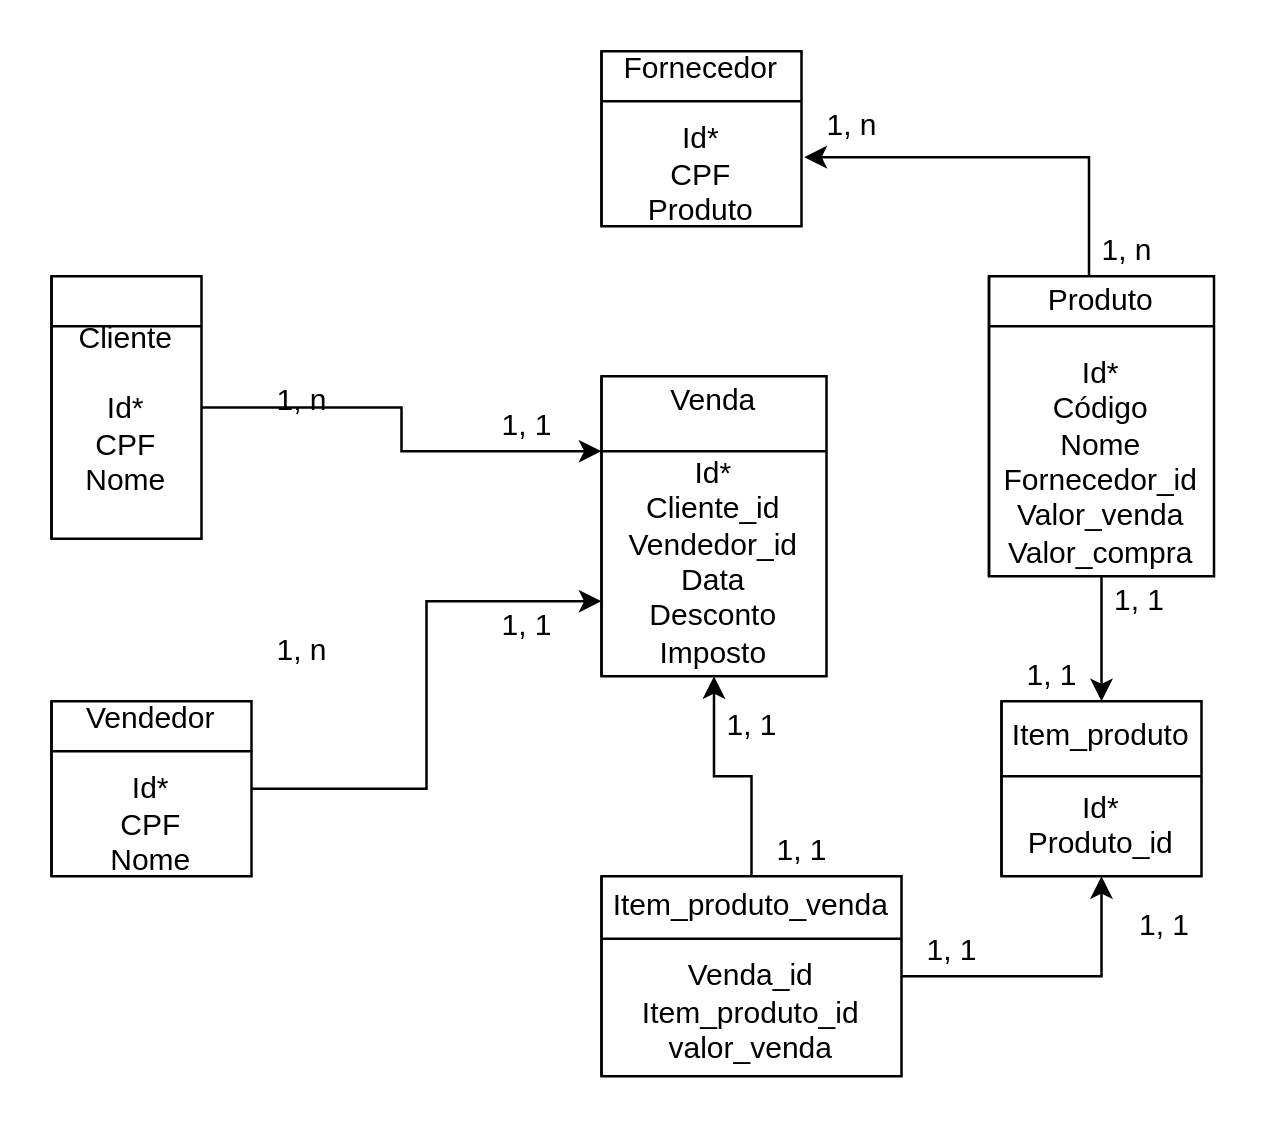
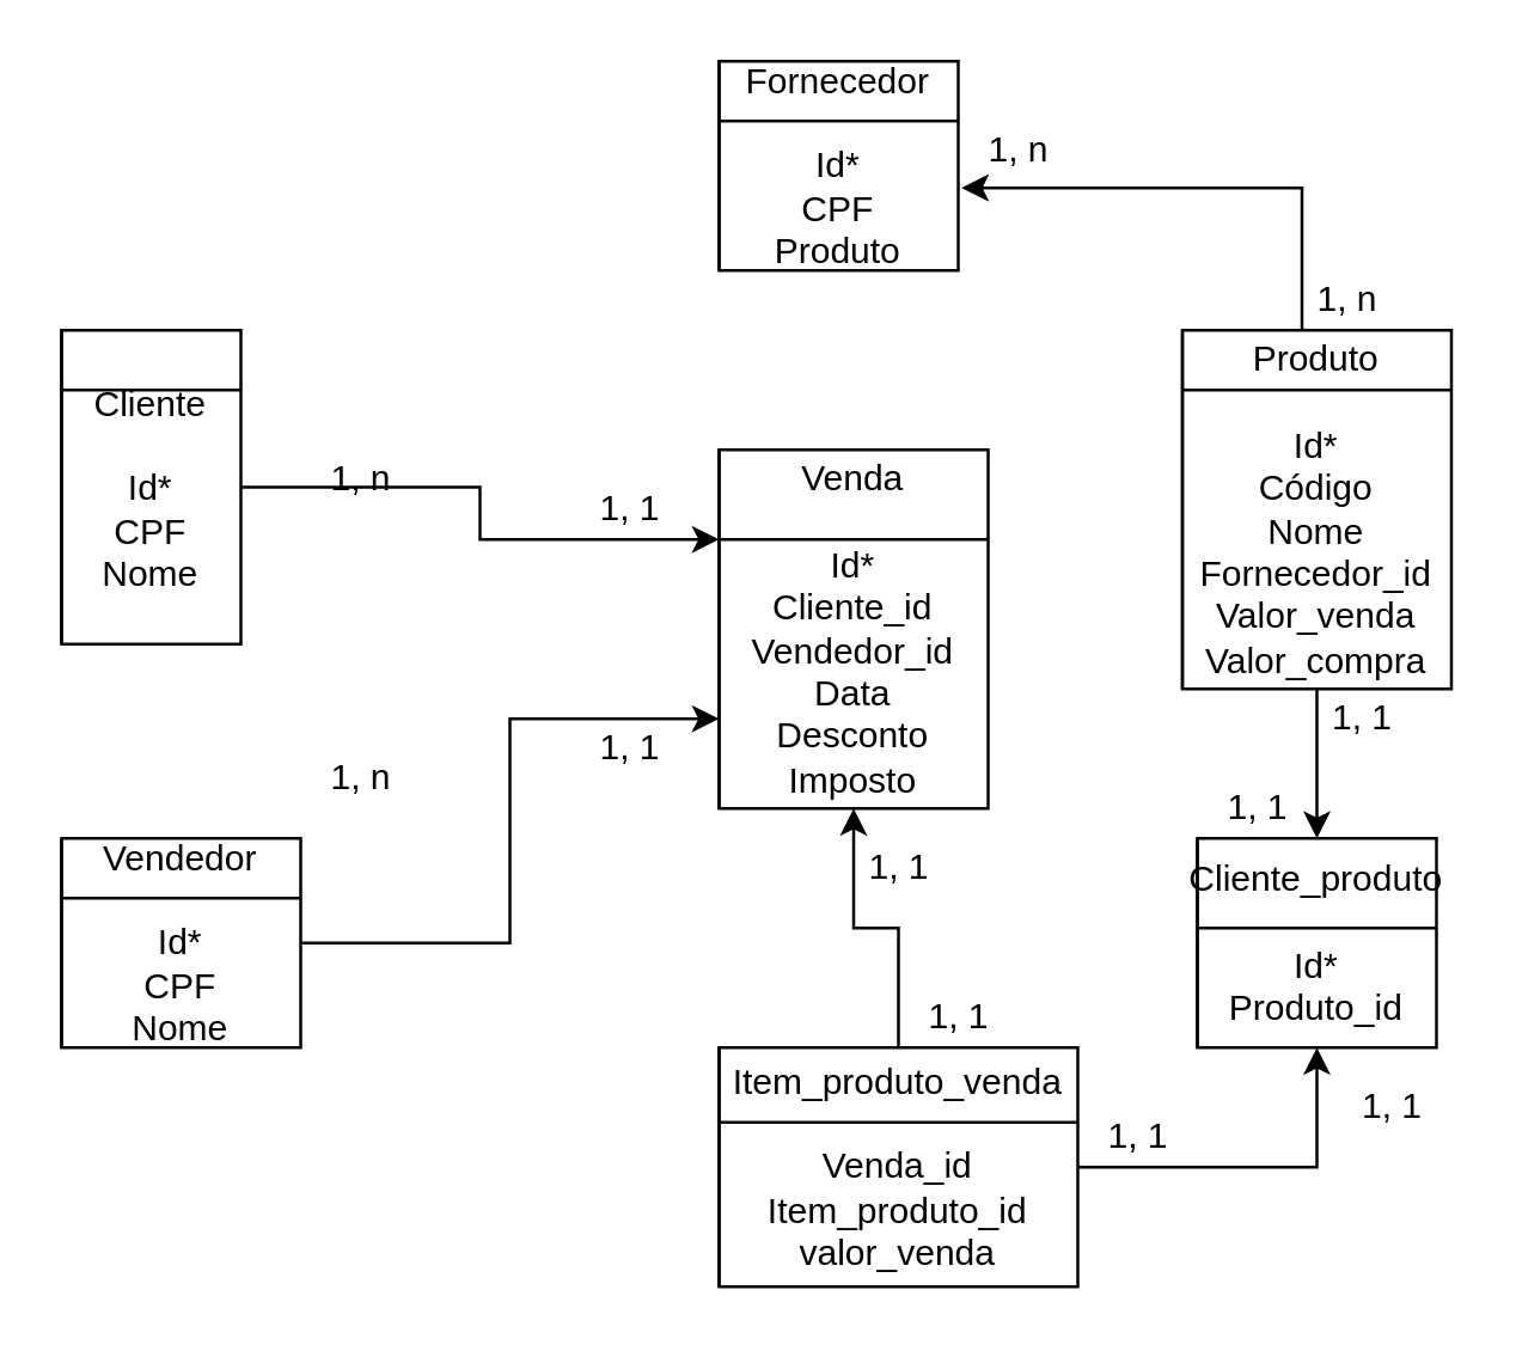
  <mxCell id="0" />
  <mxCell id="1" parent="0" />
  <mxCell id="2" style="edgeStyle=orthogonalEdgeStyle;rounded=0;orthogonalLoop=1;jettySize=auto;html=1;entryX=1.014;entryY=0.605;entryDx=0;entryDy=0;exitX=0.5;exitY=0;exitDx=0;exitDy=0;entryPerimeter=0;" edge="1" parent="1" source="4" target="16"><mxGeometry relative="1" as="geometry"><Array as="points"><mxPoint x="435" y="62" /></Array></mxGeometry></mxCell>
  <mxCell id="3" style="edgeStyle=orthogonalEdgeStyle;rounded=0;orthogonalLoop=1;jettySize=auto;html=1;entryX=0.5;entryY=0;entryDx=0;entryDy=0;" edge="1" parent="1" source="4" target="15"><mxGeometry relative="1" as="geometry" /></mxCell>
  <mxCell id="4" value="Produto&lt;br&gt;&lt;br&gt;Id*&lt;br&gt;Código&lt;br&gt;Nome&lt;br&gt;Fornecedor_id&lt;br&gt;Valor_venda&lt;br&gt;Valor_compra" style="shape=internalStorage;whiteSpace=wrap;html=1;backgroundOutline=1;dx=0;dy=20;" vertex="1" parent="1"><mxGeometry x="395" y="110" width="90" height="120" as="geometry" /></mxCell>
  <mxCell id="5" value="Venda&lt;br&gt;&lt;br&gt;Id*&lt;br&gt;Cliente_id&lt;br&gt;Vendedor_id&lt;br&gt;Data&lt;br&gt;Desconto&lt;br&gt;Imposto" style="shape=internalStorage;whiteSpace=wrap;html=1;backgroundOutline=1;dx=0;dy=30;" vertex="1" parent="1"><mxGeometry x="240" y="150" width="90" height="120" as="geometry" /></mxCell>
  <mxCell id="6" style="edgeStyle=orthogonalEdgeStyle;rounded=0;orthogonalLoop=1;jettySize=auto;html=1;entryX=0;entryY=0.25;entryDx=0;entryDy=0;" edge="1" parent="1" source="7" target="5"><mxGeometry relative="1" as="geometry" /></mxCell>
  <mxCell id="7" value="Cliente&lt;br&gt;&lt;br&gt;Id*&lt;br&gt;CPF&lt;br&gt;Nome" style="shape=internalStorage;whiteSpace=wrap;html=1;backgroundOutline=1;dx=0;dy=20;" vertex="1" parent="1"><mxGeometry x="20" y="110" width="60" height="105" as="geometry" /></mxCell>
  <mxCell id="8" style="edgeStyle=orthogonalEdgeStyle;rounded=0;orthogonalLoop=1;jettySize=auto;html=1;entryX=0;entryY=0.75;entryDx=0;entryDy=0;" edge="1" parent="1" source="9" target="5"><mxGeometry relative="1" as="geometry" /></mxCell>
  <mxCell id="9" value="Vendedor&lt;br&gt;&lt;br&gt;Id*&lt;br&gt;CPF&lt;br&gt;Nome" style="shape=internalStorage;whiteSpace=wrap;html=1;backgroundOutline=1;dx=0;dy=20;" vertex="1" parent="1"><mxGeometry x="20" y="280" width="80" height="70" as="geometry" /></mxCell>
  <mxCell id="10" value="1, n" style="text;html=1;align=center;verticalAlign=middle;resizable=0;points=[];autosize=1;" vertex="1" parent="1"><mxGeometry x="430" y="90" width="40" height="20" as="geometry" /></mxCell>
  <mxCell id="11" value="1, n" style="text;html=1;align=center;verticalAlign=middle;resizable=0;points=[];autosize=1;" vertex="1" parent="1"><mxGeometry x="100" y="150" width="40" height="20" as="geometry" /></mxCell>
  <mxCell id="12" value="1, 1" style="text;html=1;align=center;verticalAlign=middle;resizable=0;points=[];autosize=1;" vertex="1" parent="1"><mxGeometry x="190" y="160" width="40" height="20" as="geometry" /></mxCell>
  <mxCell id="13" value="1, n" style="text;html=1;align=center;verticalAlign=middle;resizable=0;points=[];autosize=1;" vertex="1" parent="1"><mxGeometry x="100" y="250" width="40" height="20" as="geometry" /></mxCell>
  <mxCell id="14" value="1, 1" style="text;html=1;align=center;verticalAlign=middle;resizable=0;points=[];autosize=1;" vertex="1" parent="1"><mxGeometry x="190" y="240" width="40" height="20" as="geometry" /></mxCell>
- <mxCell id="15" value="Item_produto&lt;br&gt;&lt;br&gt;Id*&lt;br&gt;Produto_id" style="shape=internalStorage;whiteSpace=wrap;html=1;backgroundOutline=1;dx=0;dy=30;" vertex="1" parent="1"><mxGeometry x="400" y="280" width="80" height="70" as="geometry" /></mxCell>
+ <mxCell id="15" value="Cliente_produto&lt;br&gt;&lt;br&gt;Id*&lt;br&gt;Produto_id" style="shape=internalStorage;whiteSpace=wrap;html=1;backgroundOutline=1;dx=0;dy=30;" vertex="1" parent="1"><mxGeometry x="400" y="280" width="80" height="70" as="geometry" /></mxCell>
  <mxCell id="16" value="Fornecedor&lt;br&gt;&lt;br&gt;Id*&lt;br&gt;CPF&lt;br&gt;Produto" style="shape=internalStorage;whiteSpace=wrap;html=1;backgroundOutline=1;dx=0;dy=20;" vertex="1" parent="1"><mxGeometry x="240" y="20" width="80" height="70" as="geometry" /></mxCell>
  <mxCell id="17" style="edgeStyle=orthogonalEdgeStyle;rounded=0;orthogonalLoop=1;jettySize=auto;html=1;entryX=0.5;entryY=1;entryDx=0;entryDy=0;" edge="1" parent="1" source="19" target="5"><mxGeometry relative="1" as="geometry" /></mxCell>
  <mxCell id="18" style="edgeStyle=orthogonalEdgeStyle;rounded=0;orthogonalLoop=1;jettySize=auto;html=1;entryX=0.5;entryY=1;entryDx=0;entryDy=0;" edge="1" parent="1" source="19" target="15"><mxGeometry relative="1" as="geometry" /></mxCell>
  <mxCell id="19" value="Item_produto_venda&lt;br&gt;&lt;br&gt;Venda_id&lt;br&gt;Item_produto_id&lt;br&gt;valor_venda" style="shape=internalStorage;whiteSpace=wrap;html=1;backgroundOutline=1;dx=0;dy=25;" vertex="1" parent="1"><mxGeometry x="240" y="350" width="120" height="80" as="geometry" /></mxCell>
  <mxCell id="20" value="1, n" style="text;html=1;align=center;verticalAlign=middle;resizable=0;points=[];autosize=1;" vertex="1" parent="1"><mxGeometry x="320" y="40" width="40" height="20" as="geometry" /></mxCell>
  <mxCell id="21" value="1, 1" style="text;html=1;align=center;verticalAlign=middle;resizable=0;points=[];autosize=1;" vertex="1" parent="1"><mxGeometry x="280" y="280" width="40" height="20" as="geometry" /></mxCell>
  <mxCell id="22" value="1, 1" style="text;html=1;align=center;verticalAlign=middle;resizable=0;points=[];autosize=1;" vertex="1" parent="1"><mxGeometry x="300" y="330" width="40" height="20" as="geometry" /></mxCell>
  <mxCell id="23" value="1, 1" style="text;html=1;align=center;verticalAlign=middle;resizable=0;points=[];autosize=1;" vertex="1" parent="1"><mxGeometry x="445" y="360" width="40" height="20" as="geometry" /></mxCell>
  <mxCell id="24" value="1, 1" style="text;html=1;align=center;verticalAlign=middle;resizable=0;points=[];autosize=1;" vertex="1" parent="1"><mxGeometry x="360" y="370" width="40" height="20" as="geometry" /></mxCell>
  <mxCell id="25" value="1, 1" style="text;html=1;align=center;verticalAlign=middle;resizable=0;points=[];autosize=1;" vertex="1" parent="1"><mxGeometry x="435" y="230" width="40" height="20" as="geometry" /></mxCell>
  <mxCell id="26" value="1, 1" style="text;html=1;align=center;verticalAlign=middle;resizable=0;points=[];autosize=1;" vertex="1" parent="1"><mxGeometry x="400" y="260" width="40" height="20" as="geometry" /></mxCell>
